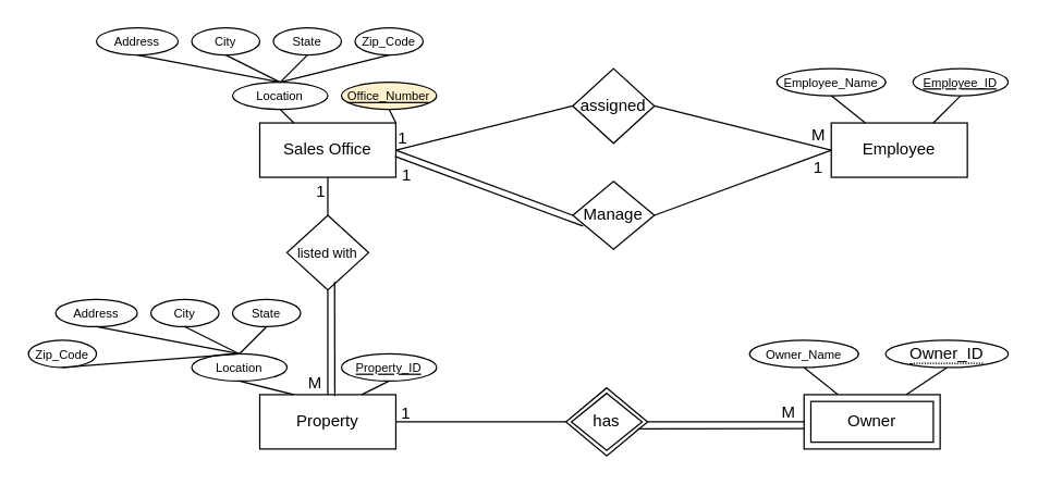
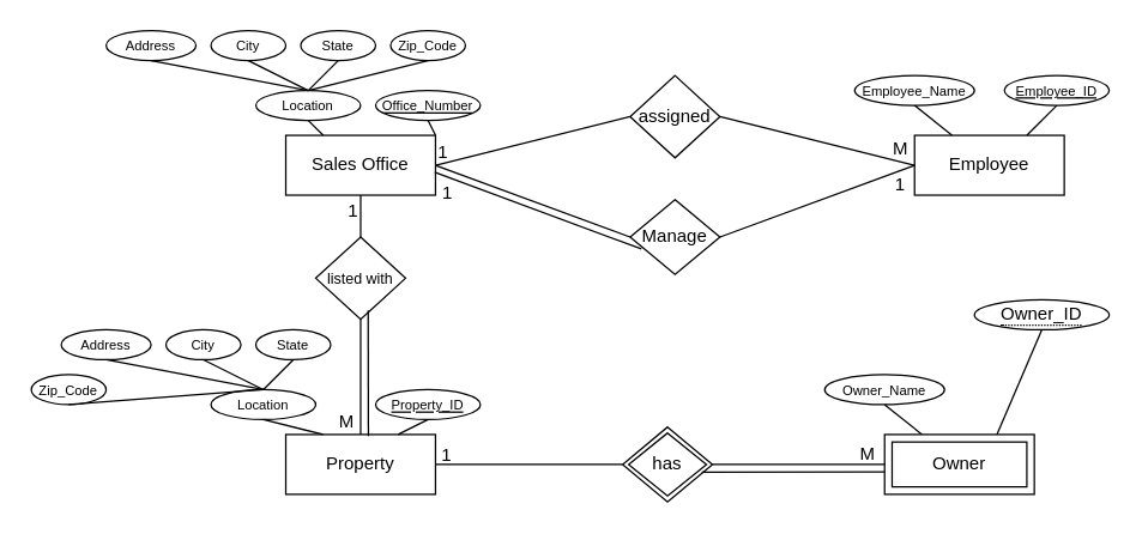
  <mxCell id="0" />
  <mxCell id="1" parent="0" />
  <mxCell id="2" value="Sales Office" style="whiteSpace=wrap;html=1;align=center;" vertex="1" parent="1"><mxGeometry x="190" y="90" width="100" height="40" as="geometry" /></mxCell>
  <mxCell id="3" value="Employee" style="whiteSpace=wrap;html=1;align=center;" vertex="1" parent="1"><mxGeometry x="610" y="90" width="100" height="40" as="geometry" /></mxCell>
  <mxCell id="4" value="Property" style="whiteSpace=wrap;html=1;align=center;" vertex="1" parent="1"><mxGeometry x="190" y="290" width="100" height="40" as="geometry" /></mxCell>
  <mxCell id="5" value="assigned" style="shape=rhombus;perimeter=rhombusPerimeter;whiteSpace=wrap;html=1;align=center;" vertex="1" parent="1"><mxGeometry x="420" y="50" width="60" height="55" as="geometry" /></mxCell>
  <mxCell id="6" value="&lt;font style=&quot;font-size: 9px;&quot;&gt;Location&lt;/font&gt;" style="ellipse;whiteSpace=wrap;html=1;align=center;" vertex="1" parent="1"><mxGeometry x="170" y="60" width="70" height="20" as="geometry" /></mxCell>
  <mxCell id="7" value="&lt;font style=&quot;font-size: 9px;&quot;&gt;City&lt;/font&gt;" style="ellipse;whiteSpace=wrap;html=1;align=center;" vertex="1" parent="1"><mxGeometry x="140" y="20" width="50" height="20" as="geometry" /></mxCell>
  <mxCell id="8" value="&lt;font style=&quot;font-size: 9px;&quot;&gt;Address&lt;/font&gt;" style="ellipse;whiteSpace=wrap;html=1;align=center;" vertex="1" parent="1"><mxGeometry x="70" y="20" width="60" height="20" as="geometry" /></mxCell>
  <mxCell id="9" value="&lt;font style=&quot;font-size: 9px;&quot;&gt;State&lt;/font&gt;" style="ellipse;whiteSpace=wrap;html=1;align=center;" vertex="1" parent="1"><mxGeometry x="200" y="20" width="50" height="20" as="geometry" /></mxCell>
  <mxCell id="10" value="&lt;font style=&quot;font-size: 9px;&quot;&gt;Zip_Code&lt;/font&gt;" style="ellipse;whiteSpace=wrap;html=1;align=center;" vertex="1" parent="1"><mxGeometry x="260" y="20" width="50" height="20" as="geometry" /></mxCell>
  <mxCell id="11" value="" style="endArrow=none;html=1;rounded=0;exitX=0.5;exitY=1;exitDx=0;exitDy=0;entryX=0.5;entryY=0;entryDx=0;entryDy=0;" edge="1" parent="1" source="10" target="6"><mxGeometry relative="1" as="geometry"><mxPoint x="380" y="180" as="sourcePoint" /><mxPoint x="540" y="180" as="targetPoint" /></mxGeometry></mxCell>
  <mxCell id="12" value="" style="endArrow=none;html=1;rounded=0;exitX=0.5;exitY=1;exitDx=0;exitDy=0;entryX=0.5;entryY=0;entryDx=0;entryDy=0;" edge="1" parent="1" source="9" target="6"><mxGeometry relative="1" as="geometry"><mxPoint x="240" y="40" as="sourcePoint" /><mxPoint x="160" y="60" as="targetPoint" /></mxGeometry></mxCell>
  <mxCell id="13" value="" style="endArrow=none;html=1;rounded=0;exitX=0.5;exitY=1;exitDx=0;exitDy=0;entryX=0.5;entryY=0;entryDx=0;entryDy=0;" edge="1" parent="1" source="7" target="6"><mxGeometry relative="1" as="geometry"><mxPoint x="205" y="45" as="sourcePoint" /><mxPoint x="125" y="65" as="targetPoint" /></mxGeometry></mxCell>
  <mxCell id="14" value="" style="endArrow=none;html=1;rounded=0;exitX=0.5;exitY=0;exitDx=0;exitDy=0;entryX=0.5;entryY=1;entryDx=0;entryDy=0;" edge="1" parent="1" source="6" target="8"><mxGeometry relative="1" as="geometry"><mxPoint x="180" y="50" as="sourcePoint" /><mxPoint x="100" y="70" as="targetPoint" /></mxGeometry></mxCell>
  <mxCell id="15" value="" style="endArrow=none;html=1;rounded=0;exitX=0.5;exitY=1;exitDx=0;exitDy=0;entryX=0.25;entryY=0;entryDx=0;entryDy=0;" edge="1" parent="1" source="6" target="2"><mxGeometry relative="1" as="geometry"><mxPoint x="410" y="135" as="sourcePoint" /><mxPoint x="330" y="155" as="targetPoint" /></mxGeometry></mxCell>
  <mxCell id="16" value="" style="endArrow=none;html=1;rounded=0;exitX=0.5;exitY=1;exitDx=0;exitDy=0;entryX=1;entryY=0;entryDx=0;entryDy=0;" edge="1" parent="1" source="17" target="2"><mxGeometry relative="1" as="geometry"><mxPoint x="295" y="80" as="sourcePoint" /><mxPoint x="230" y="155" as="targetPoint" /></mxGeometry></mxCell>
- <mxCell id="17" value="&lt;font style=&quot;font-size: 9px;&quot;&gt;Office_Number&lt;/font&gt;" style="ellipse;whiteSpace=wrap;html=1;align=center;fontStyle=4;fillColor=#fff2cc;" vertex="1" parent="1"><mxGeometry x="250" y="60" width="70" height="20" as="geometry" /></mxCell>
+ <mxCell id="17" value="&lt;font style=&quot;font-size: 9px;&quot;&gt;Office_Number&lt;/font&gt;" style="ellipse;whiteSpace=wrap;html=1;align=center;fontStyle=4;" vertex="1" parent="1"><mxGeometry x="250" y="60" width="70" height="20" as="geometry" /></mxCell>
  <mxCell id="18" value="&lt;font style=&quot;font-size: 9px;&quot;&gt;Employee_Name&lt;/font&gt;" style="ellipse;whiteSpace=wrap;html=1;align=center;" vertex="1" parent="1"><mxGeometry x="570" y="50" width="80" height="20" as="geometry" /></mxCell>
  <mxCell id="19" value="&lt;font style=&quot;font-size: 9px;&quot;&gt;Employee_ID&lt;/font&gt;" style="ellipse;whiteSpace=wrap;html=1;align=center;fontStyle=4;" vertex="1" parent="1"><mxGeometry x="670" y="50" width="70" height="20" as="geometry" /></mxCell>
  <mxCell id="20" value="" style="endArrow=none;html=1;rounded=0;exitX=0.75;exitY=0;exitDx=0;exitDy=0;entryX=0.5;entryY=1;entryDx=0;entryDy=0;" edge="1" parent="1" source="3" target="19"><mxGeometry relative="1" as="geometry"><mxPoint x="600" y="60" as="sourcePoint" /><mxPoint x="760" y="60" as="targetPoint" /></mxGeometry></mxCell>
  <mxCell id="21" value="" style="endArrow=none;html=1;rounded=0;exitX=0.25;exitY=0;exitDx=0;exitDy=0;entryX=0.5;entryY=1;entryDx=0;entryDy=0;" edge="1" parent="1" source="3" target="18"><mxGeometry relative="1" as="geometry"><mxPoint x="615" y="90" as="sourcePoint" /><mxPoint x="650" y="70" as="targetPoint" /></mxGeometry></mxCell>
  <mxCell id="22" value="&lt;font style=&quot;font-size: 9px;&quot;&gt;Location&lt;/font&gt;" style="ellipse;whiteSpace=wrap;html=1;align=center;" vertex="1" parent="1"><mxGeometry x="140" y="260" width="70" height="20" as="geometry" /></mxCell>
  <mxCell id="23" value="&lt;font style=&quot;font-size: 9px;&quot;&gt;City&lt;/font&gt;" style="ellipse;whiteSpace=wrap;html=1;align=center;" vertex="1" parent="1"><mxGeometry x="110" y="220" width="50" height="20" as="geometry" /></mxCell>
  <mxCell id="24" value="&lt;font style=&quot;font-size: 9px;&quot;&gt;Address&lt;/font&gt;" style="ellipse;whiteSpace=wrap;html=1;align=center;" vertex="1" parent="1"><mxGeometry x="40" y="220" width="60" height="20" as="geometry" /></mxCell>
  <mxCell id="25" value="&lt;font style=&quot;font-size: 9px;&quot;&gt;State&lt;/font&gt;" style="ellipse;whiteSpace=wrap;html=1;align=center;" vertex="1" parent="1"><mxGeometry x="170" y="220" width="50" height="20" as="geometry" /></mxCell>
  <mxCell id="26" value="&lt;font style=&quot;font-size: 9px;&quot;&gt;Zip_Code&lt;/font&gt;" style="ellipse;whiteSpace=wrap;html=1;align=center;" vertex="1" parent="1"><mxGeometry x="20" y="250" width="50" height="20" as="geometry" /></mxCell>
  <mxCell id="27" value="" style="endArrow=none;html=1;rounded=0;exitX=0.5;exitY=1;exitDx=0;exitDy=0;entryX=0.5;entryY=0;entryDx=0;entryDy=0;" edge="1" source="26" target="22" parent="1"><mxGeometry relative="1" as="geometry"><mxPoint x="350" y="380" as="sourcePoint" /><mxPoint x="510" y="380" as="targetPoint" /></mxGeometry></mxCell>
  <mxCell id="28" value="" style="endArrow=none;html=1;rounded=0;exitX=0.5;exitY=1;exitDx=0;exitDy=0;entryX=0.5;entryY=0;entryDx=0;entryDy=0;" edge="1" source="25" target="22" parent="1"><mxGeometry relative="1" as="geometry"><mxPoint x="210" y="240" as="sourcePoint" /><mxPoint x="130" y="260" as="targetPoint" /></mxGeometry></mxCell>
  <mxCell id="29" value="" style="endArrow=none;html=1;rounded=0;exitX=0.5;exitY=1;exitDx=0;exitDy=0;entryX=0.5;entryY=0;entryDx=0;entryDy=0;" edge="1" source="23" target="22" parent="1"><mxGeometry relative="1" as="geometry"><mxPoint x="175" y="245" as="sourcePoint" /><mxPoint x="95" y="265" as="targetPoint" /></mxGeometry></mxCell>
  <mxCell id="30" value="" style="endArrow=none;html=1;rounded=0;exitX=0.5;exitY=0;exitDx=0;exitDy=0;entryX=0.5;entryY=1;entryDx=0;entryDy=0;" edge="1" source="22" target="24" parent="1"><mxGeometry relative="1" as="geometry"><mxPoint x="150" y="250" as="sourcePoint" /><mxPoint x="70" y="270" as="targetPoint" /></mxGeometry></mxCell>
  <mxCell id="31" value="" style="endArrow=none;html=1;rounded=0;exitX=0.5;exitY=1;exitDx=0;exitDy=0;entryX=0.25;entryY=0;entryDx=0;entryDy=0;" edge="1" source="22" parent="1" target="4"><mxGeometry relative="1" as="geometry"><mxPoint x="400" y="325" as="sourcePoint" /><mxPoint x="205" y="280" as="targetPoint" /></mxGeometry></mxCell>
  <mxCell id="32" value="" style="endArrow=none;html=1;rounded=0;exitX=0.5;exitY=1;exitDx=0;exitDy=0;entryX=0.75;entryY=0;entryDx=0;entryDy=0;" edge="1" source="33" parent="1" target="4"><mxGeometry relative="1" as="geometry"><mxPoint x="285" y="270" as="sourcePoint" /><mxPoint x="280" y="280" as="targetPoint" /></mxGeometry></mxCell>
  <mxCell id="33" value="&lt;font style=&quot;font-size: 9px;&quot;&gt;Property_ID&lt;/font&gt;" style="ellipse;whiteSpace=wrap;html=1;align=center;fontStyle=4;" vertex="1" parent="1"><mxGeometry x="250" y="260" width="70" height="20" as="geometry" /></mxCell>
  <mxCell id="34" value="&lt;font style=&quot;font-size: 9px;&quot;&gt;Owner_Name&lt;/font&gt;" style="ellipse;whiteSpace=wrap;html=1;align=center;" vertex="1" parent="1"><mxGeometry x="550" y="250" width="80" height="20" as="geometry" /></mxCell>
  <mxCell id="35" value="" style="endArrow=none;html=1;rounded=0;exitX=0.75;exitY=0;exitDx=0;exitDy=0;entryX=0.5;entryY=1;entryDx=0;entryDy=0;" edge="1" target="58" parent="1" source="40"><mxGeometry relative="1" as="geometry"><mxPoint x="665" y="290" as="sourcePoint" /><mxPoint x="685" y="270" as="targetPoint" /></mxGeometry></mxCell>
  <mxCell id="36" value="" style="endArrow=none;html=1;rounded=0;exitX=0.25;exitY=0;exitDx=0;exitDy=0;entryX=0.5;entryY=1;entryDx=0;entryDy=0;" edge="1" target="34" parent="1" source="40"><mxGeometry relative="1" as="geometry"><mxPoint x="615" y="290" as="sourcePoint" /><mxPoint x="630" y="270" as="targetPoint" /></mxGeometry></mxCell>
  <mxCell id="37" value="" style="endArrow=none;html=1;rounded=0;exitX=1;exitY=0.5;exitDx=0;exitDy=0;entryX=0;entryY=0.5;entryDx=0;entryDy=0;" edge="1" parent="1" source="5" target="3"><mxGeometry relative="1" as="geometry"><mxPoint x="460" y="140" as="sourcePoint" /><mxPoint x="590" y="110" as="targetPoint" /></mxGeometry></mxCell>
  <mxCell id="38" value="Manage" style="shape=rhombus;perimeter=rhombusPerimeter;whiteSpace=wrap;html=1;align=center;" vertex="1" parent="1"><mxGeometry x="420" y="133" width="60" height="50" as="geometry" /></mxCell>
  <mxCell id="39" value="" style="endArrow=none;html=1;rounded=0;exitX=1;exitY=0.5;exitDx=0;exitDy=0;entryX=0;entryY=0.5;entryDx=0;entryDy=0;" edge="1" parent="1" source="38" target="3"><mxGeometry relative="1" as="geometry"><mxPoint x="460" y="218" as="sourcePoint" /><mxPoint x="610" y="123" as="targetPoint" /></mxGeometry></mxCell>
  <mxCell id="40" value="Owner" style="shape=ext;margin=3;double=1;whiteSpace=wrap;html=1;align=center;" vertex="1" parent="1"><mxGeometry x="590" y="290" width="100" height="40" as="geometry" /></mxCell>
  <mxCell id="41" value="" style="endArrow=none;html=1;rounded=0;exitX=1;exitY=0.5;exitDx=0;exitDy=0;entryX=0;entryY=0.5;entryDx=0;entryDy=0;" edge="1" parent="1" source="2" target="5"><mxGeometry relative="1" as="geometry"><mxPoint x="300" y="140" as="sourcePoint" /><mxPoint x="460" y="140" as="targetPoint" /></mxGeometry></mxCell>
  <mxCell id="42" value="1" style="resizable=0;html=1;whiteSpace=wrap;align=left;verticalAlign=bottom;" connectable="0" vertex="1" parent="41"><mxGeometry x="-1" relative="1" as="geometry" /></mxCell>
  <mxCell id="43" value="M" style="resizable=0;html=1;whiteSpace=wrap;align=right;verticalAlign=bottom;" connectable="0" vertex="1" parent="41"><mxGeometry x="1" relative="1" as="geometry"><mxPoint x="187" y="29" as="offset" /></mxGeometry></mxCell>
  <mxCell id="44" value="1" style="resizable=0;html=1;whiteSpace=wrap;align=right;verticalAlign=bottom;" connectable="0" vertex="1" parent="41"><mxGeometry x="1" relative="1" as="geometry"><mxPoint x="-118" y="234" as="offset" /></mxGeometry></mxCell>
  <mxCell id="45" value="" style="endArrow=none;html=1;rounded=0;exitX=1;exitY=0.5;exitDx=0;exitDy=0;entryX=0;entryY=0.5;entryDx=0;entryDy=0;" edge="1" parent="1" source="2" target="38"><mxGeometry relative="1" as="geometry"><mxPoint x="290" y="123" as="sourcePoint" /><mxPoint x="460" y="193" as="targetPoint" /></mxGeometry></mxCell>
  <mxCell id="46" value="1" style="resizable=0;html=1;whiteSpace=wrap;align=right;verticalAlign=bottom;" connectable="0" vertex="1" parent="45"><mxGeometry x="1" relative="1" as="geometry"><mxPoint x="185" y="-27" as="offset" /></mxGeometry></mxCell>
  <mxCell id="47" value="1" style="resizable=0;html=1;whiteSpace=wrap;align=left;verticalAlign=bottom;" connectable="0" vertex="1" parent="45"><mxGeometry x="-1" relative="1" as="geometry"><mxPoint x="3" y="27" as="offset" /></mxGeometry></mxCell>
  <mxCell id="48" value="1" style="resizable=0;html=1;whiteSpace=wrap;align=left;verticalAlign=bottom;" connectable="0" vertex="1" parent="45"><mxGeometry x="-1" relative="1" as="geometry"><mxPoint x="-60" y="39" as="offset" /></mxGeometry></mxCell>
  <mxCell id="49" value="M" style="resizable=0;html=1;whiteSpace=wrap;align=left;verticalAlign=bottom;" connectable="0" vertex="1" parent="45"><mxGeometry x="-1" relative="1" as="geometry"><mxPoint x="-66" y="180" as="offset" /></mxGeometry></mxCell>
  <mxCell id="50" value="M" style="resizable=0;html=1;whiteSpace=wrap;align=left;verticalAlign=bottom;" connectable="0" vertex="1" parent="45"><mxGeometry x="-1" relative="1" as="geometry"><mxPoint x="282" y="201" as="offset" /></mxGeometry></mxCell>
  <mxCell id="51" value="" style="endArrow=none;html=1;rounded=0;exitX=0.995;exitY=0.616;exitDx=0;exitDy=0;exitPerimeter=0;entryX=0.126;entryY=0.659;entryDx=0;entryDy=0;entryPerimeter=0;" edge="1" parent="1" source="2" target="38"><mxGeometry relative="1" as="geometry"><mxPoint x="340" y="110" as="sourcePoint" /><mxPoint x="360" y="200" as="targetPoint" /></mxGeometry></mxCell>
  <mxCell id="52" value="&lt;font style=&quot;font-size: 10px;&quot;&gt;listed with&lt;/font&gt;" style="shape=rhombus;perimeter=rhombusPerimeter;whiteSpace=wrap;html=1;align=center;" vertex="1" parent="1"><mxGeometry x="210" y="158" width="60" height="55" as="geometry" /></mxCell>
  <mxCell id="53" value="" style="endArrow=none;html=1;rounded=0;exitX=0.5;exitY=1;exitDx=0;exitDy=0;entryX=0.5;entryY=0;entryDx=0;entryDy=0;" edge="1" source="52" parent="1" target="4"><mxGeometry relative="1" as="geometry"><mxPoint x="250" y="248" as="sourcePoint" /><mxPoint x="20" y="265" as="targetPoint" /></mxGeometry></mxCell>
  <mxCell id="54" value="" style="endArrow=none;html=1;rounded=0;exitX=0.5;exitY=1;exitDx=0;exitDy=0;entryX=0.5;entryY=0;entryDx=0;entryDy=0;" edge="1" target="52" parent="1" source="2"><mxGeometry relative="1" as="geometry"><mxPoint x="20" y="105" as="sourcePoint" /><mxPoint x="250" y="248" as="targetPoint" /></mxGeometry></mxCell>
  <mxCell id="55" value="" style="endArrow=none;html=1;rounded=0;entryX=0.5;entryY=0;entryDx=0;entryDy=0;" edge="1" parent="1"><mxGeometry relative="1" as="geometry"><mxPoint x="245" y="207" as="sourcePoint" /><mxPoint x="245.17" y="291" as="targetPoint" /></mxGeometry></mxCell>
  <mxCell id="56" value="" style="endArrow=none;html=1;rounded=0;exitX=1;exitY=0.5;exitDx=0;exitDy=0;entryX=0;entryY=0.5;entryDx=0;entryDy=0;" edge="1" parent="1" source="4" target="59"><mxGeometry relative="1" as="geometry"><mxPoint x="390" y="210" as="sourcePoint" /><mxPoint x="400" y="290" as="targetPoint" /></mxGeometry></mxCell>
  <mxCell id="57" value="" style="endArrow=none;html=1;rounded=0;entryX=0;entryY=0.5;entryDx=0;entryDy=0;exitX=1;exitY=0.5;exitDx=0;exitDy=0;" edge="1" parent="1" source="59" target="40"><mxGeometry relative="1" as="geometry"><mxPoint x="500" y="290" as="sourcePoint" /><mxPoint x="590" y="310" as="targetPoint" /></mxGeometry></mxCell>
- <mxCell id="58" value="&lt;span style=&quot;border-bottom: 1px dotted&quot;&gt;Owner_ID&lt;/span&gt;" style="ellipse;whiteSpace=wrap;html=1;align=center;" vertex="1" parent="1"><mxGeometry x="650" y="250" width="90" height="20" as="geometry" /></mxCell>
+ <mxCell id="58" value="&lt;span style=&quot;border-bottom: 1px dotted&quot;&gt;Owner_ID&lt;/span&gt;" style="ellipse;whiteSpace=wrap;html=1;align=center;" vertex="1" parent="1"><mxGeometry x="650" y="200" width="90" height="20" as="geometry" /></mxCell>
  <mxCell id="59" value="has" style="shape=rhombus;double=1;perimeter=rhombusPerimeter;whiteSpace=wrap;html=1;align=center;" vertex="1" parent="1"><mxGeometry x="415" y="285" width="60" height="50" as="geometry" /></mxCell>
  <mxCell id="60" value="" style="endArrow=none;html=1;rounded=0;entryX=0;entryY=0.5;entryDx=0;entryDy=0;exitX=0.881;exitY=0.603;exitDx=0;exitDy=0;exitPerimeter=0;" edge="1" parent="1" source="59"><mxGeometry relative="1" as="geometry"><mxPoint x="475" y="315" as="sourcePoint" /><mxPoint x="590" y="315" as="targetPoint" /></mxGeometry></mxCell>
